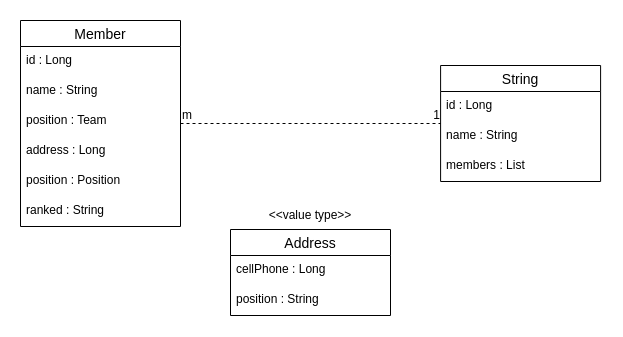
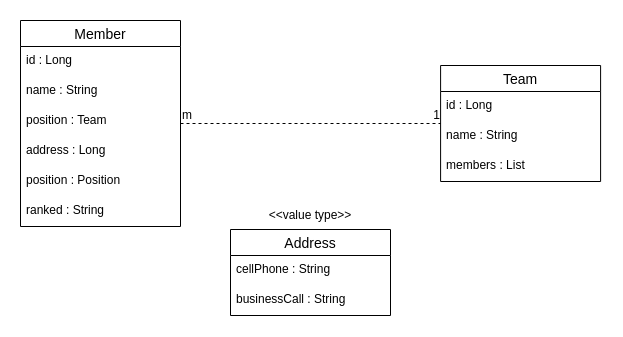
  <mxCell id="0" />
  <mxCell id="1" parent="0" />
- <mxCell id="2" value="String" style="swimlane;fontStyle=0;childLayout=stackLayout;horizontal=1;startSize=26;horizontalStack=0;resizeParent=1;resizeParentMax=0;resizeLast=0;collapsible=1;marginBottom=0;align=center;fontSize=14;" parent="1" vertex="1"><mxGeometry x="440.1" y="65" width="160" height="116" as="geometry" /></mxCell>
+ <mxCell id="2" value="Team" style="swimlane;fontStyle=0;childLayout=stackLayout;horizontal=1;startSize=26;horizontalStack=0;resizeParent=1;resizeParentMax=0;resizeLast=0;collapsible=1;marginBottom=0;align=center;fontSize=14;" parent="1" vertex="1"><mxGeometry x="440.1" y="65" width="160" height="116" as="geometry" /></mxCell>
  <mxCell id="3" value="id : Long" style="text;strokeColor=none;fillColor=none;spacingLeft=4;spacingRight=4;overflow=hidden;rotatable=0;points=[[0,0.5],[1,0.5]];portConstraint=eastwest;fontSize=12;" parent="2" vertex="1"><mxGeometry y="26" width="160" height="30" as="geometry" /></mxCell>
  <mxCell id="4" value="name : String" style="text;strokeColor=none;fillColor=none;spacingLeft=4;spacingRight=4;overflow=hidden;rotatable=0;points=[[0,0.5],[1,0.5]];portConstraint=eastwest;fontSize=12;" parent="2" vertex="1"><mxGeometry y="56" width="160" height="30" as="geometry" /></mxCell>
  <mxCell id="5" value="members : List" style="text;strokeColor=none;fillColor=none;spacingLeft=4;spacingRight=4;overflow=hidden;rotatable=0;points=[[0,0.5],[1,0.5]];portConstraint=eastwest;fontSize=12;" parent="2" vertex="1"><mxGeometry y="86" width="160" height="30" as="geometry" /></mxCell>
  <mxCell id="6" value="Member" style="swimlane;fontStyle=0;childLayout=stackLayout;horizontal=1;startSize=26;horizontalStack=0;resizeParent=1;resizeParentMax=0;resizeLast=0;collapsible=1;marginBottom=0;align=center;fontSize=14;" parent="1" vertex="1"><mxGeometry x="20" y="20" width="160" height="206" as="geometry" /></mxCell>
  <mxCell id="7" value="id : Long" style="text;strokeColor=none;fillColor=none;spacingLeft=4;spacingRight=4;overflow=hidden;rotatable=0;points=[[0,0.5],[1,0.5]];portConstraint=eastwest;fontSize=12;" parent="6" vertex="1"><mxGeometry y="26" width="160" height="30" as="geometry" /></mxCell>
  <mxCell id="8" value="name : String" style="text;strokeColor=none;fillColor=none;spacingLeft=4;spacingRight=4;overflow=hidden;rotatable=0;points=[[0,0.5],[1,0.5]];portConstraint=eastwest;fontSize=12;" parent="6" vertex="1"><mxGeometry y="56" width="160" height="30" as="geometry" /></mxCell>
  <mxCell id="9" value="position : Team" style="text;strokeColor=none;fillColor=none;spacingLeft=4;spacingRight=4;overflow=hidden;rotatable=0;points=[[0,0.5],[1,0.5]];portConstraint=eastwest;fontSize=12;" parent="6" vertex="1"><mxGeometry y="86" width="160" height="30" as="geometry" /></mxCell>
  <mxCell id="10" value="address : Long" style="text;strokeColor=none;fillColor=none;spacingLeft=4;spacingRight=4;overflow=hidden;rotatable=0;points=[[0,0.5],[1,0.5]];portConstraint=eastwest;fontSize=12;" parent="6" vertex="1"><mxGeometry y="116" width="160" height="30" as="geometry" /></mxCell>
  <mxCell id="11" value="position : Position" style="text;strokeColor=none;fillColor=none;spacingLeft=4;spacingRight=4;overflow=hidden;rotatable=0;points=[[0,0.5],[1,0.5]];portConstraint=eastwest;fontSize=12;" parent="6" vertex="1"><mxGeometry y="146" width="160" height="30" as="geometry" /></mxCell>
  <mxCell id="12" value="ranked : String" style="text;strokeColor=none;fillColor=none;spacingLeft=4;spacingRight=4;overflow=hidden;rotatable=0;points=[[0,0.5],[1,0.5]];portConstraint=eastwest;fontSize=12;" parent="6" vertex="1"><mxGeometry y="176" width="160" height="30" as="geometry" /></mxCell>
  <mxCell id="13" value="Address" style="swimlane;fontStyle=0;childLayout=stackLayout;horizontal=1;startSize=26;horizontalStack=0;resizeParent=1;resizeParentMax=0;resizeLast=0;collapsible=1;marginBottom=0;align=center;fontSize=14;" parent="1" vertex="1"><mxGeometry x="230" y="229" width="160" height="86" as="geometry" /></mxCell>
- <mxCell id="14" value="cellPhone : Long" style="text;strokeColor=none;fillColor=none;spacingLeft=4;spacingRight=4;overflow=hidden;rotatable=0;points=[[0,0.5],[1,0.5]];portConstraint=eastwest;fontSize=12;" parent="13" vertex="1"><mxGeometry y="26" width="160" height="30" as="geometry" /></mxCell>
- <mxCell id="15" value="position : String" style="text;strokeColor=none;fillColor=none;spacingLeft=4;spacingRight=4;overflow=hidden;rotatable=0;points=[[0,0.5],[1,0.5]];portConstraint=eastwest;fontSize=12;" parent="13" vertex="1"><mxGeometry y="56" width="160" height="30" as="geometry" /></mxCell>
+ <mxCell id="14" value="cellPhone : String" style="text;strokeColor=none;fillColor=none;spacingLeft=4;spacingRight=4;overflow=hidden;rotatable=0;points=[[0,0.5],[1,0.5]];portConstraint=eastwest;fontSize=12;" parent="13" vertex="1"><mxGeometry y="26" width="160" height="30" as="geometry" /></mxCell>
+ <mxCell id="15" value="businessCall : String" style="text;strokeColor=none;fillColor=none;spacingLeft=4;spacingRight=4;overflow=hidden;rotatable=0;points=[[0,0.5],[1,0.5]];portConstraint=eastwest;fontSize=12;" parent="13" vertex="1"><mxGeometry y="56" width="160" height="30" as="geometry" /></mxCell>
  <mxCell id="16" value="&lt;&lt;value type&gt;&gt;" style="text;strokeColor=none;fillColor=none;spacingLeft=4;spacingRight=4;overflow=hidden;rotatable=0;points=[[0,0.5],[1,0.5]];portConstraint=eastwest;fontSize=12;align=center;verticalAlign=middle;" parent="1" vertex="1"><mxGeometry x="252.5" y="199" width="115" height="30" as="geometry" /></mxCell>
  <mxCell id="17" value="" style="endArrow=none;html=1;rounded=0;dashed=1;" parent="1" source="6" target="2" edge="1"><mxGeometry relative="1" as="geometry"><mxPoint x="190" y="19" as="sourcePoint" /><mxPoint x="570" y="123" as="targetPoint" /></mxGeometry></mxCell>
  <mxCell id="18" value="m" style="resizable=0;html=1;align=left;verticalAlign=bottom;" parent="17" connectable="0" vertex="1"><mxGeometry x="-1" relative="1" as="geometry" /></mxCell>
  <mxCell id="19" value="1" style="resizable=0;html=1;align=right;verticalAlign=bottom;" parent="17" connectable="0" vertex="1"><mxGeometry x="1" relative="1" as="geometry" /></mxCell>
